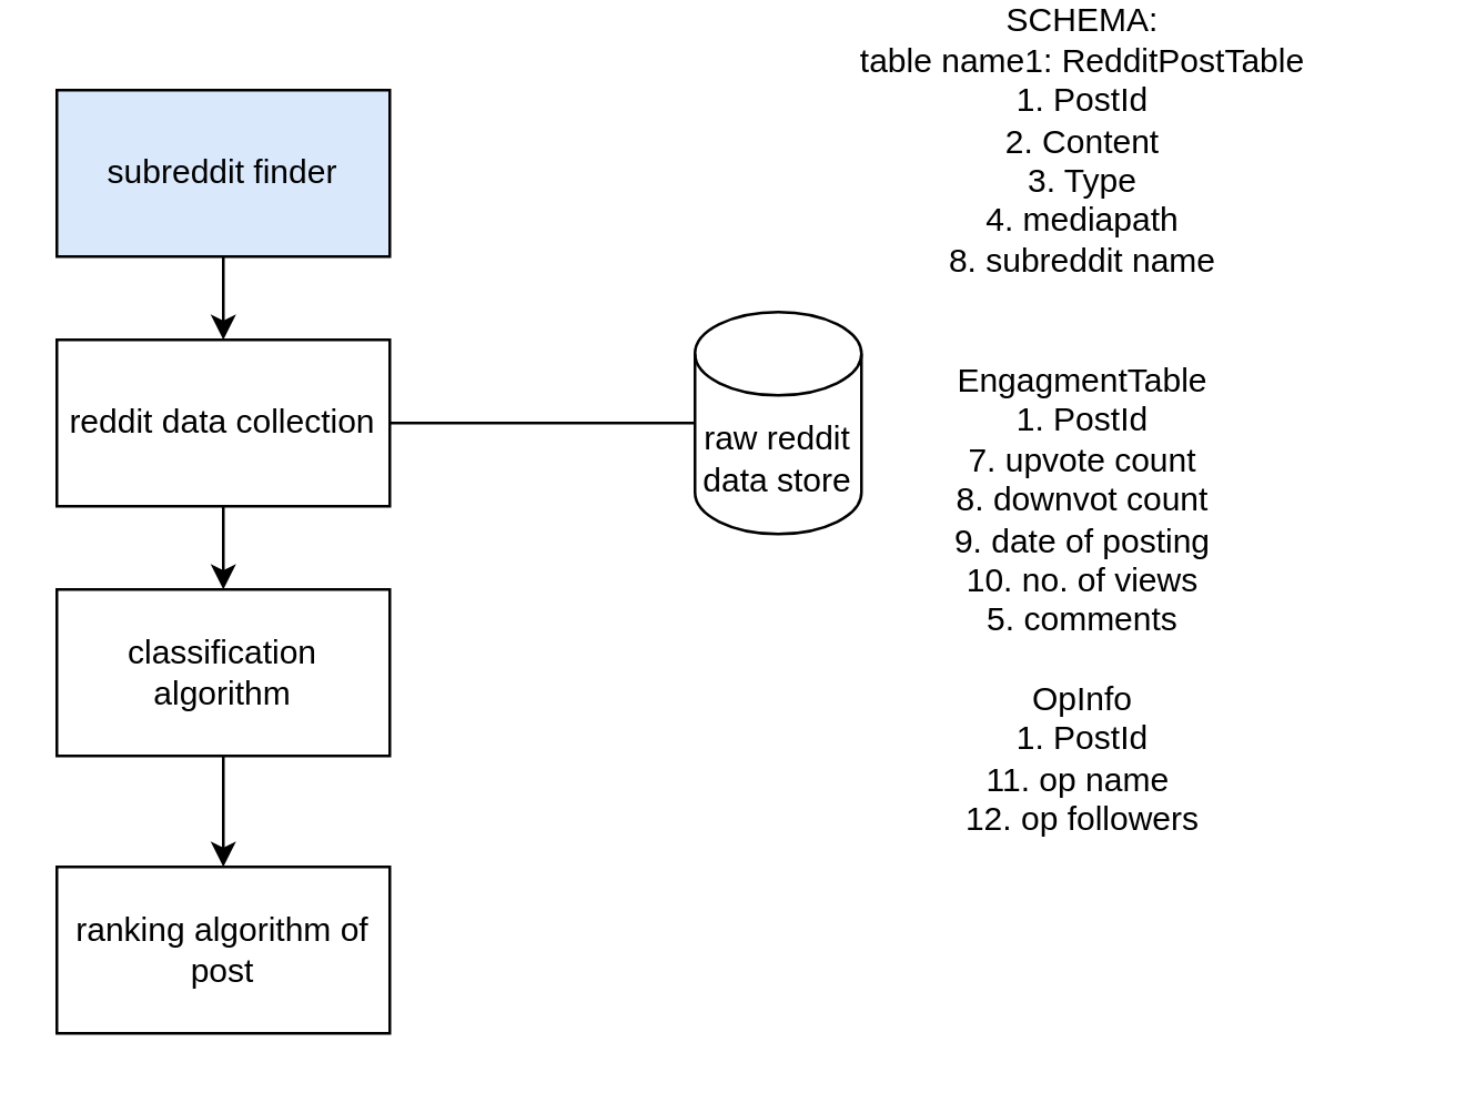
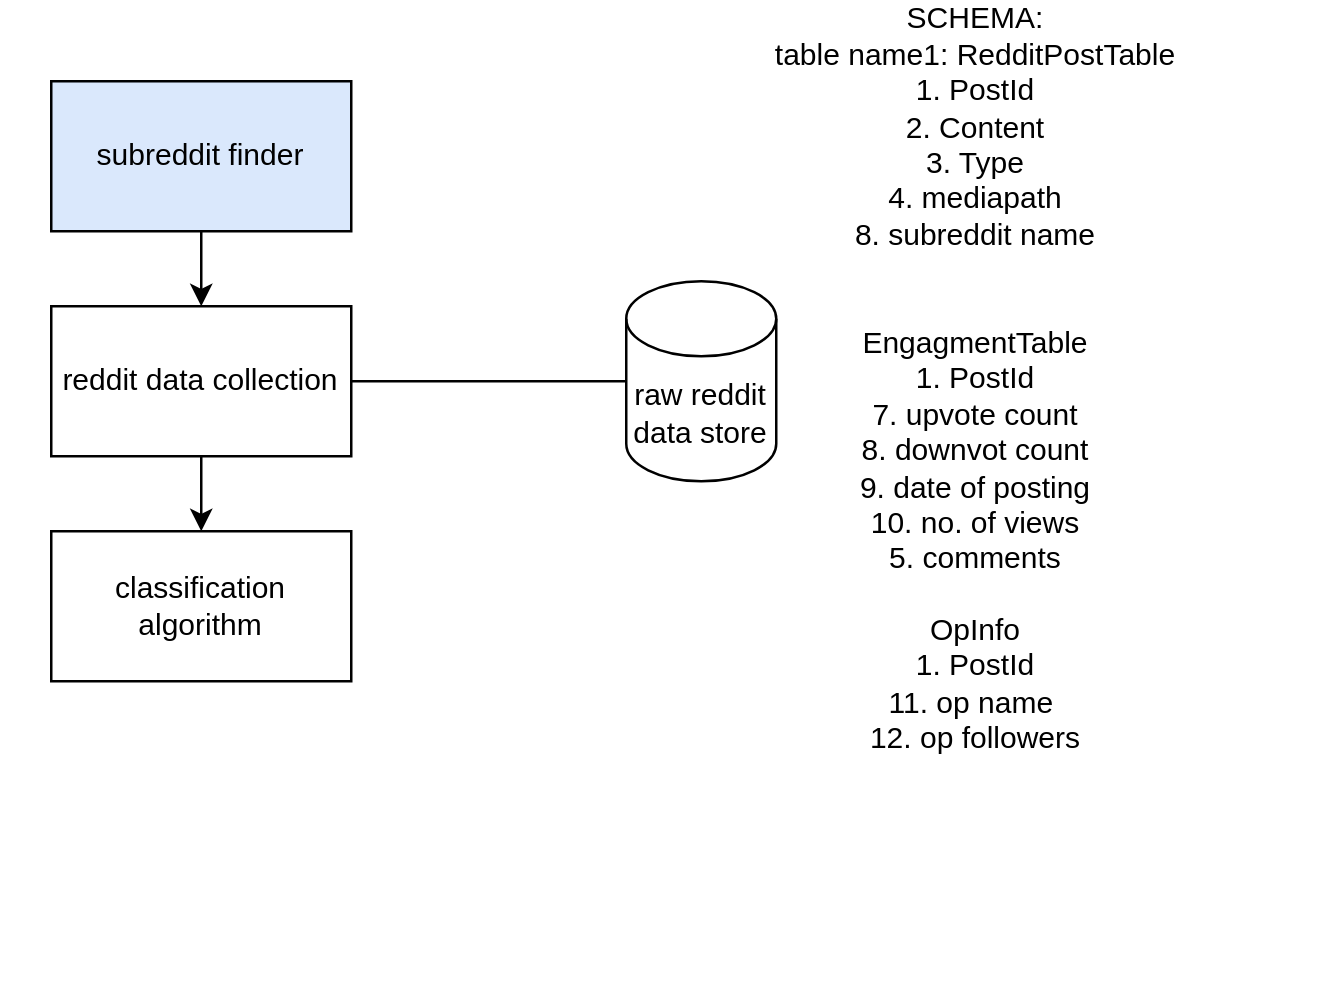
  <mxCell id="0" />
  <mxCell id="1" parent="0" />
  <mxCell id="2" value="" style="edgeStyle=orthogonalEdgeStyle;rounded=0;orthogonalLoop=1;jettySize=auto;html=1;" edge="1" parent="1" source="4" target="9"><mxGeometry relative="1" as="geometry" /></mxCell>
  <mxCell id="3" value="" style="edgeStyle=orthogonalEdgeStyle;rounded=0;orthogonalLoop=1;jettySize=auto;html=1;endArrow=none;" edge="1" parent="1" source="4" target="10"><mxGeometry relative="1" as="geometry" /></mxCell>
  <mxCell id="4" value="reddit data collection" style="rounded=0;whiteSpace=wrap;html=1;" vertex="1" parent="1"><mxGeometry x="20" y="120" width="120" height="60" as="geometry" /></mxCell>
- <mxCell id="5" value="ranking algorithm of post" style="rounded=0;whiteSpace=wrap;html=1;" vertex="1" parent="1"><mxGeometry x="20" y="310" width="120" height="60" as="geometry" /></mxCell>
  <mxCell id="6" value="" style="edgeStyle=orthogonalEdgeStyle;rounded=0;orthogonalLoop=1;jettySize=auto;html=1;" edge="1" parent="1" source="7" target="4"><mxGeometry relative="1" as="geometry" /></mxCell>
  <mxCell id="7" value="subreddit finder" style="rounded=0;whiteSpace=wrap;html=1;fillColor=#dae8fc;" vertex="1" parent="1"><mxGeometry x="20" y="30" width="120" height="60" as="geometry" /></mxCell>
- <mxCell id="8" value="" style="edgeStyle=orthogonalEdgeStyle;rounded=0;orthogonalLoop=1;jettySize=auto;html=1;" edge="1" parent="1" source="9" target="5"><mxGeometry relative="1" as="geometry" /></mxCell>
  <mxCell id="9" value="classification algorithm" style="rounded=0;whiteSpace=wrap;html=1;" vertex="1" parent="1"><mxGeometry x="20" y="210" width="120" height="60" as="geometry" /></mxCell>
  <mxCell id="10" value="raw reddit data store" style="shape=cylinder3;whiteSpace=wrap;html=1;boundedLbl=1;backgroundOutline=1;size=15;" vertex="1" parent="1"><mxGeometry x="250" y="110" width="60" height="80" as="geometry" /></mxCell>
  <mxCell id="11" value="SCHEMA:&lt;div&gt;table name1: RedditPostTable&lt;br&gt;1. PostId&lt;/div&gt;&lt;div&gt;2. Content&lt;br&gt;3. Type&lt;/div&gt;&lt;div&gt;4. mediapath&lt;/div&gt;&lt;div&gt;8. subreddit name&lt;/div&gt;&lt;div&gt;&lt;br&gt;&lt;/div&gt;&lt;div&gt;&lt;br&gt;&lt;/div&gt;&lt;div&gt;EngagmentTable&lt;/div&gt;&lt;div&gt;1. PostId&lt;/div&gt;&lt;div&gt;&lt;div&gt;7. upvote count&lt;/div&gt;&lt;div&gt;8. downvot count&lt;/div&gt;&lt;div&gt;9. date of posting&lt;/div&gt;&lt;div&gt;10. no. of views&lt;/div&gt;&lt;/div&gt;&lt;div&gt;5. comments&lt;/div&gt;&lt;div&gt;&lt;br&gt;&lt;/div&gt;&lt;div&gt;OpInfo&lt;/div&gt;&lt;div&gt;1. PostId&lt;/div&gt;&lt;div&gt;&lt;div&gt;&lt;span style=&quot;background-color: transparent; color: light-dark(rgb(0, 0, 0), rgb(255, 255, 255));&quot;&gt;11. op name&amp;nbsp;&lt;/span&gt;&lt;/div&gt;&lt;div&gt;12. op followers&lt;/div&gt;&lt;div&gt;&lt;br&gt;&lt;/div&gt;&lt;/div&gt;&lt;div&gt;&lt;br&gt;&lt;/div&gt;&lt;div&gt;&lt;br&gt;&lt;/div&gt;&lt;div&gt;&lt;br&gt;&lt;/div&gt;&lt;div&gt;&lt;br&gt;&lt;/div&gt;" style="text;html=1;align=center;verticalAlign=middle;whiteSpace=wrap;rounded=0;" vertex="1" parent="1"><mxGeometry x="270" y="20" width="240" height="330" as="geometry" /></mxCell>
